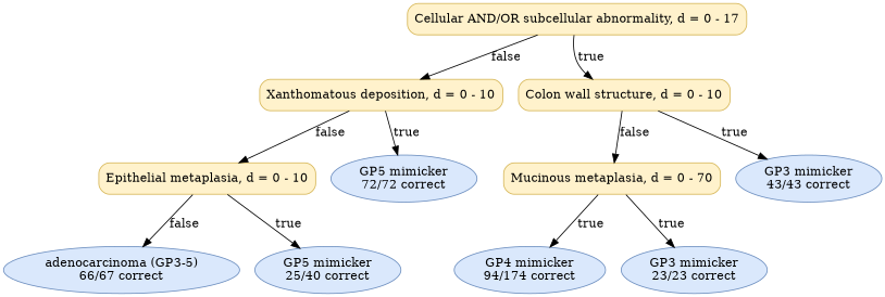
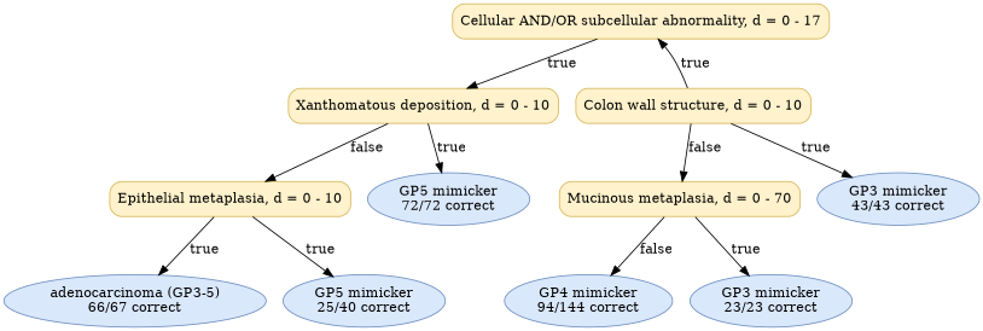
  digraph {
    fontname="Times-Roman"
    node [color="#6C8EBF" fillcolor="#DAE8FC" fontname="Times-Roman" shape=ellipse style="rounded,filled"]
    n1 [color="#D6B656" fillcolor="#FFF2CC" label="Cellular AND/OR subcellular abnormality, d = 0 - 17" shape=box]
    n2 [color="#D6B656" fillcolor="#FFF2CC" label="Xanthomatous deposition, d = 0 - 10" shape=box]
    n3 [color="#D6B656" fillcolor="#FFF2CC" label="Colon wall structure, d = 0 - 10" shape=box]
    n4 [color="#D6B656" fillcolor="#FFF2CC" label="Epithelial metaplasia, d = 0 - 10" shape=box]
    n5 [label=<GP5 mimicker<br/>72/72 correct>]
    n6 [color="#D6B656" fillcolor="#FFF2CC" label="Mucinous metaplasia, d = 0 - 70" shape=box]
    n7 [label=<GP3 mimicker<br/>43/43 correct>]
    n8 [label=<adenocarcinoma (GP3-5)<br/>66/67 correct>]
    n9 [label=<GP5 mimicker<br/>25/40 correct>]
-   n10 [label=<GP4 mimicker<br/>94/174 correct>]
+   n10 [label=<GP4 mimicker<br/>94/144 correct>]
    n11 [label=<GP3 mimicker<br/>23/23 correct>]
-   n1 -> n2 [label=false]
-   n1 -> n3 [label=true]
+   n1 -> n2 [label=true]
+   n3 -> n1 [label=true]
    n2 -> n4 [label=false]
    n2 -> n5 [label=true]
    n3 -> n6 [label=false]
    n3 -> n7 [label=true]
-   n4 -> n8 [label=false]
+   n4 -> n8 [label=true]
    n4 -> n9 [label=true]
-   n6 -> n10 [label=true]
+   n6 -> n10 [label=false]
    n6 -> n11 [label=true]
  }
